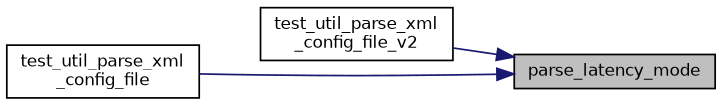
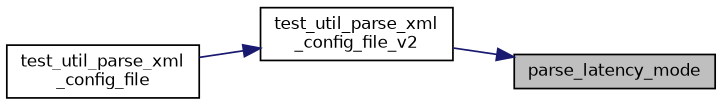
  digraph {
    rankdir=RL
    node [color=black fillcolor=white fontname=Helvetica fontsize=10 shape=record style=filled]
    edge [color=midnightblue dir=back fontname=Helvetica fontsize=10 labelfontname=Helvetica labelfontsize=10 style=solid]
    n1 [fillcolor=grey75 fontcolor=black height=0.2 label=parse_latency_mode width=0.4]
    n2 [height=0.2 label="test_util_parse_xml\l_config_file_v2" width=0.4]
    n3 [height=0.2 label="test_util_parse_xml\l_config_file" width=0.4]
    n1 -> n2
-   n1 -> n3
+   n2 -> n3
  }
